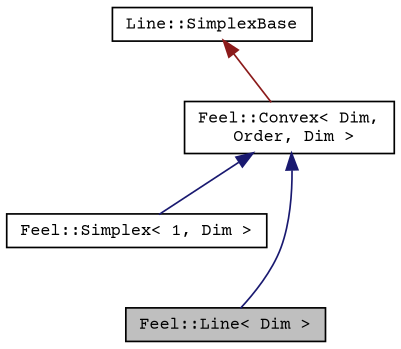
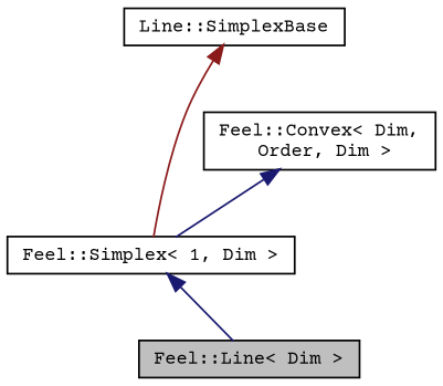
  digraph {
    fontname="Courier Prime"
    node [color=black fillcolor=white fontname="Courier Prime" fontsize=10 shape=record style=filled]
    edge [color=midnightblue dir=back fontname="Courier Prime" fontsize=10 labelfontname=Helvetica labelfontsize=10 style=solid]
    n1 [fillcolor=grey75 fontcolor=black height=0.2 label="Feel::Line\< Dim \>" width=0.4]
    n2 [height=0.2 label="Feel::Simplex\< 1, Dim \>" width=0.4]
    n3 [height=0.2 label="Feel::Convex\< Dim,\l Order, Dim \>" width=0.4]
    n4 [height=0.2 label="Line::SimplexBase" width=0.4]
-   n3 -> n1
+   n2 -> n1
    n3 -> n2
-   n4 -> n3 [color=firebrick4]
+   n4 -> n2 [color=firebrick4]
  }
